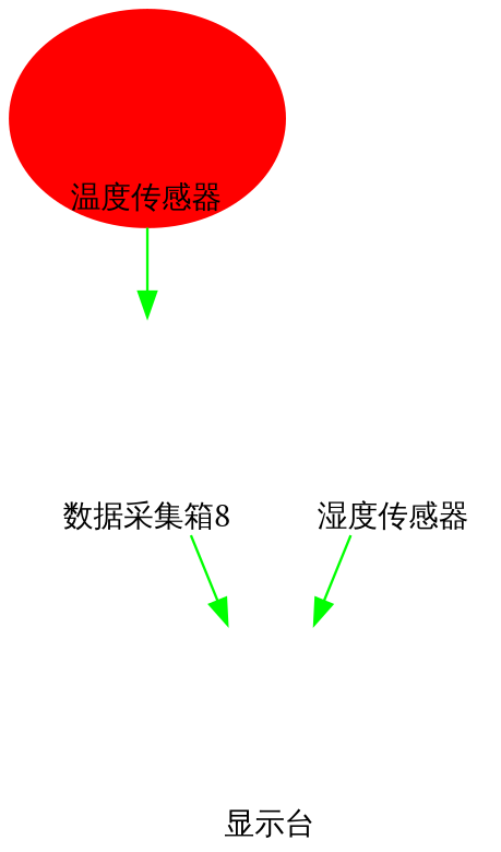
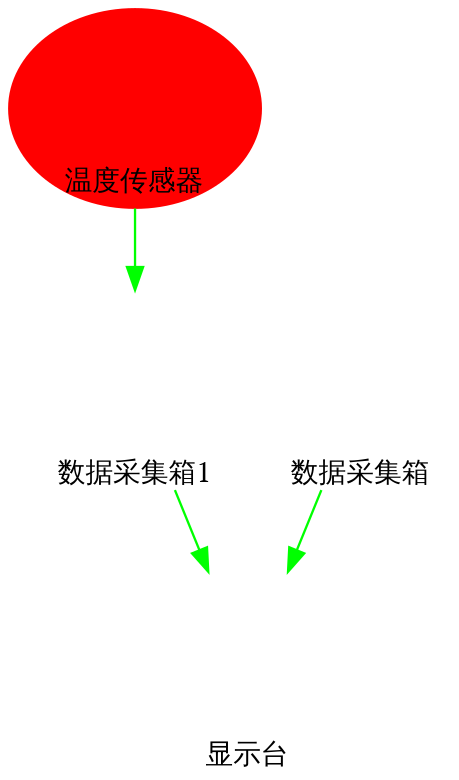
  digraph {
    fontname="PT Serif"
    rankdir=TB
    node [fontname="PT Serif" fontsize=12 labelloc=b shape=none]
    edge [color=green fontname="PT Serif"]
    "温度传感器" [color=red height=1.2 shape=ellipse style=filled]
-   "数据采集箱1" [height=1.2 label="数据采集箱8"]
+   "数据采集箱1" [height=1.2]
    "显示台" [height=1.2]
-   "湿度传感器" [height=1.2]
+   "湿度传感器" [height=1.2 label="数据采集箱"]
    "温度传感器" -> "数据采集箱1"
    "数据采集箱1" -> "显示台"
    "湿度传感器" -> "显示台"
  }
